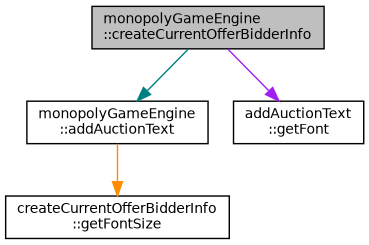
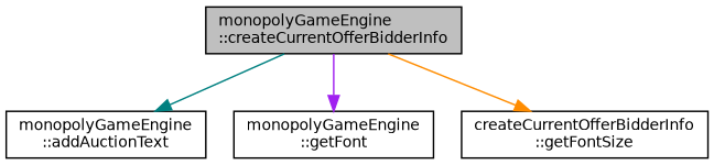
  digraph {
    rankdir=TB
    node [color=black fillcolor=white fontname=Helvetica fontsize=10 shape=record style=filled]
    edge [fontname=Helvetica fontsize=10 labelfontname=Helvetica labelfontsize=10 style=solid]
    n1 [fillcolor=grey75 fontcolor=black height=0.2 label="monopolyGameEngine\l::createCurrentOfferBidderInfo" width=0.4]
    n2 [height=0.2 label="monopolyGameEngine\l::addAuctionText" width=0.4]
-   n3 [height=0.2 label="addAuctionText\l::getFont" width=0.4]
+   n3 [height=0.2 label="monopolyGameEngine\l::getFont" width=0.4]
    n4 [height=0.2 label="createCurrentOfferBidderInfo\l::getFontSize" width=0.4]
    n1 -> n2 [color=teal]
    n1 -> n3 [color=purple]
-   n2 -> n4 [color=darkorange]
+   n1 -> n4 [color=darkorange]
  }
